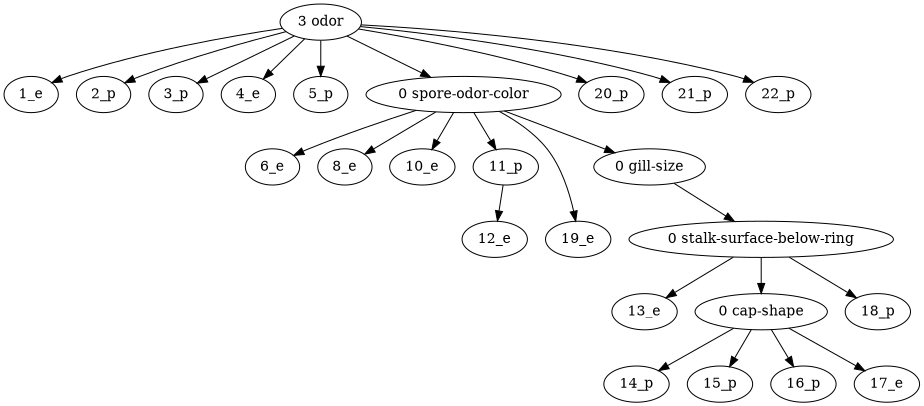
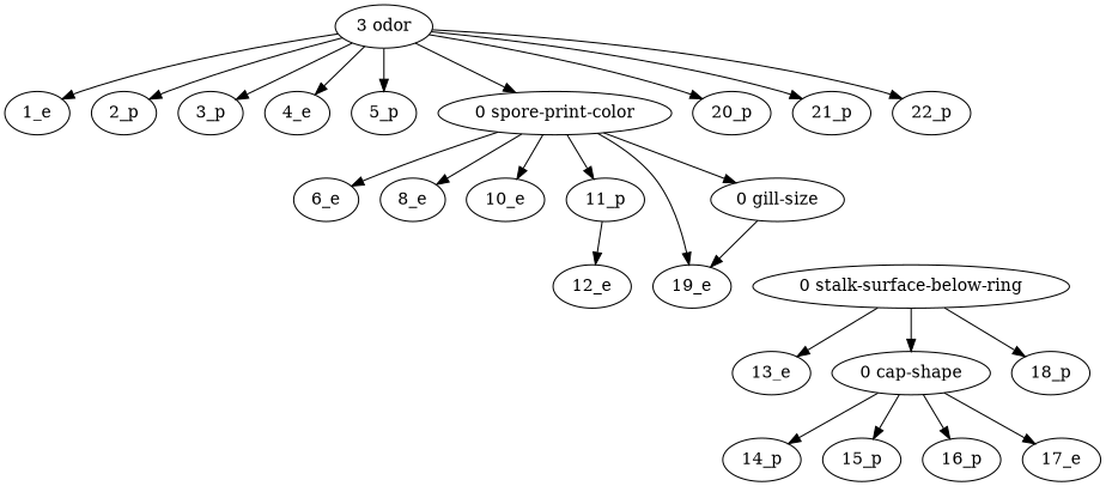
  strict digraph {
    n1 [label="3 odor"]
    "1_e"
    "2_p"
    "3_p"
    "4_e"
    "5_p"
-   "0 spore-print-color" [label="0 spore-odor-color"]
+   "0 spore-print-color"
    "20_p"
    "21_p"
    "22_p"
    "6_e"
    "8_e"
    "10_e"
    "11_p"
    "0 gill-size"
    "19_e"
    "12_e"
    "0 stalk-surface-below-ring"
    "13_e"
    "0 cap-shape"
    "18_p"
    "14_p"
    "15_p"
    "16_p"
    "17_e"
    n1 -> "1_e"
    n1 -> "2_p"
    n1 -> "3_p"
    n1 -> "4_e"
    n1 -> "5_p"
    n1 -> "0 spore-print-color"
    n1 -> "20_p"
    n1 -> "21_p"
    n1 -> "22_p"
    "0 spore-print-color" -> "6_e"
    "0 spore-print-color" -> "8_e"
    "0 spore-print-color" -> "10_e"
    "0 spore-print-color" -> "11_p"
    "0 spore-print-color" -> "0 gill-size"
    "0 spore-print-color" -> "19_e"
    "11_p" -> "12_e"
-   "0 gill-size" -> "0 stalk-surface-below-ring"
+   "0 gill-size" -> "19_e"
    "0 stalk-surface-below-ring" -> "13_e"
    "0 stalk-surface-below-ring" -> "0 cap-shape"
    "0 stalk-surface-below-ring" -> "18_p"
    "0 cap-shape" -> "14_p"
    "0 cap-shape" -> "15_p"
    "0 cap-shape" -> "16_p"
    "0 cap-shape" -> "17_e"
  }
